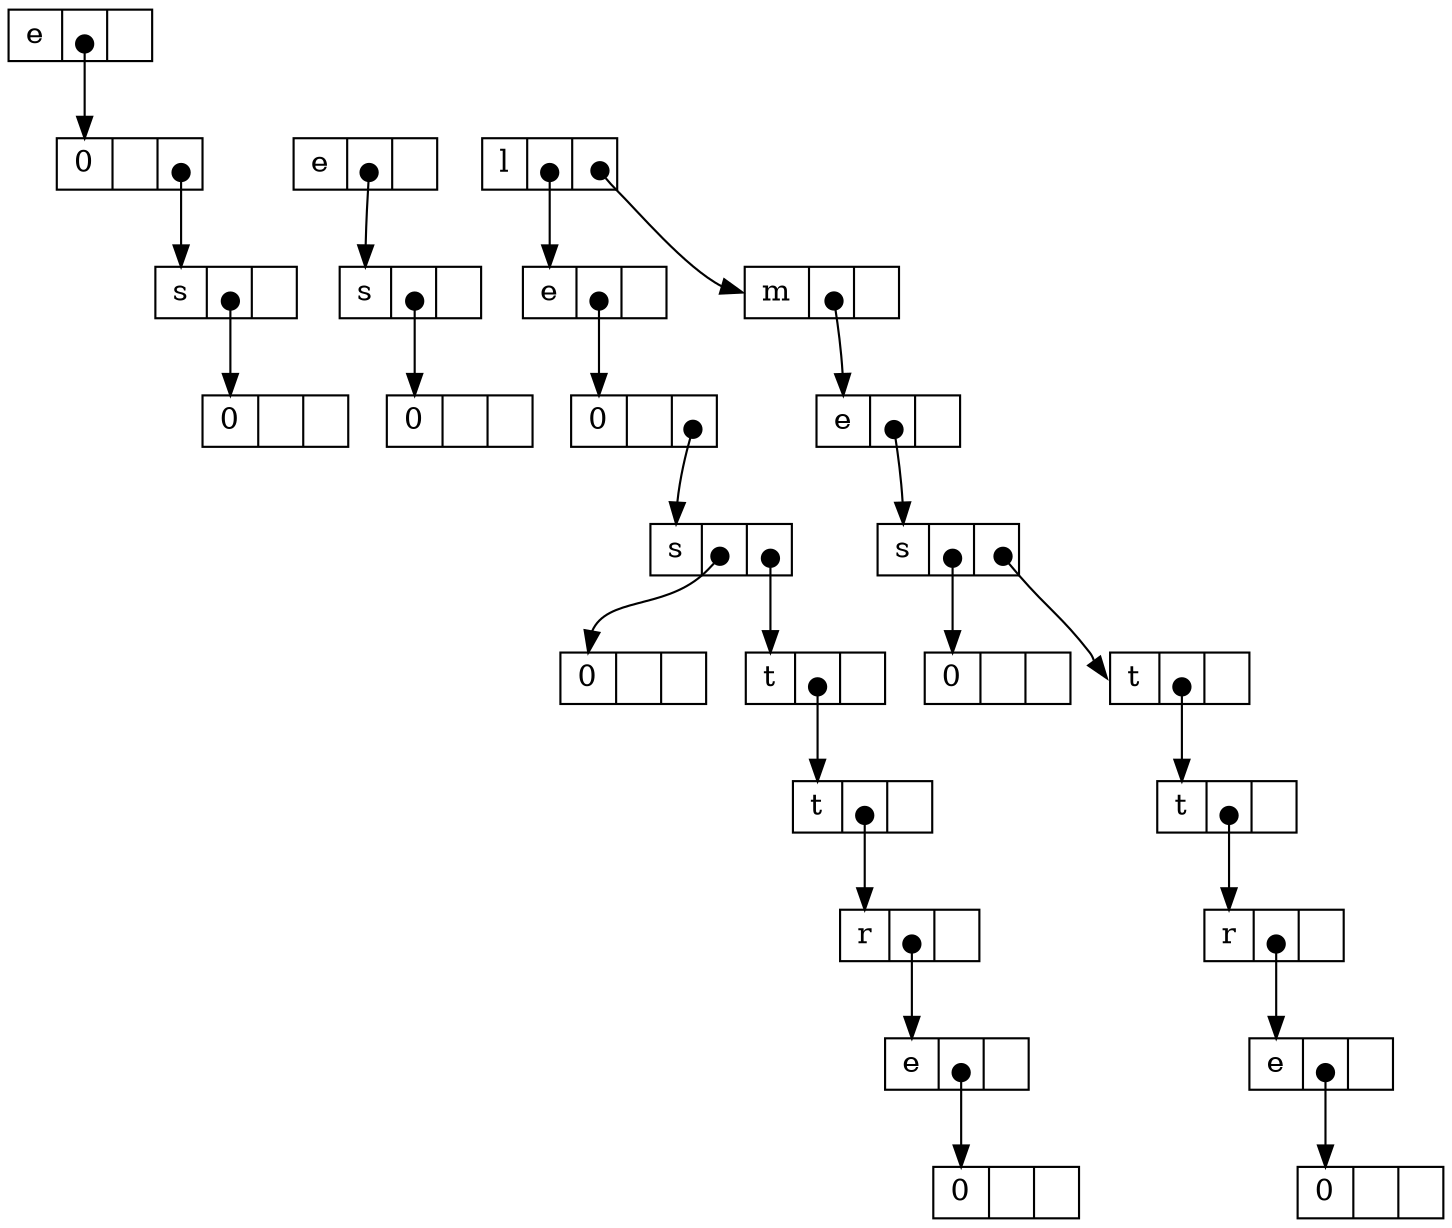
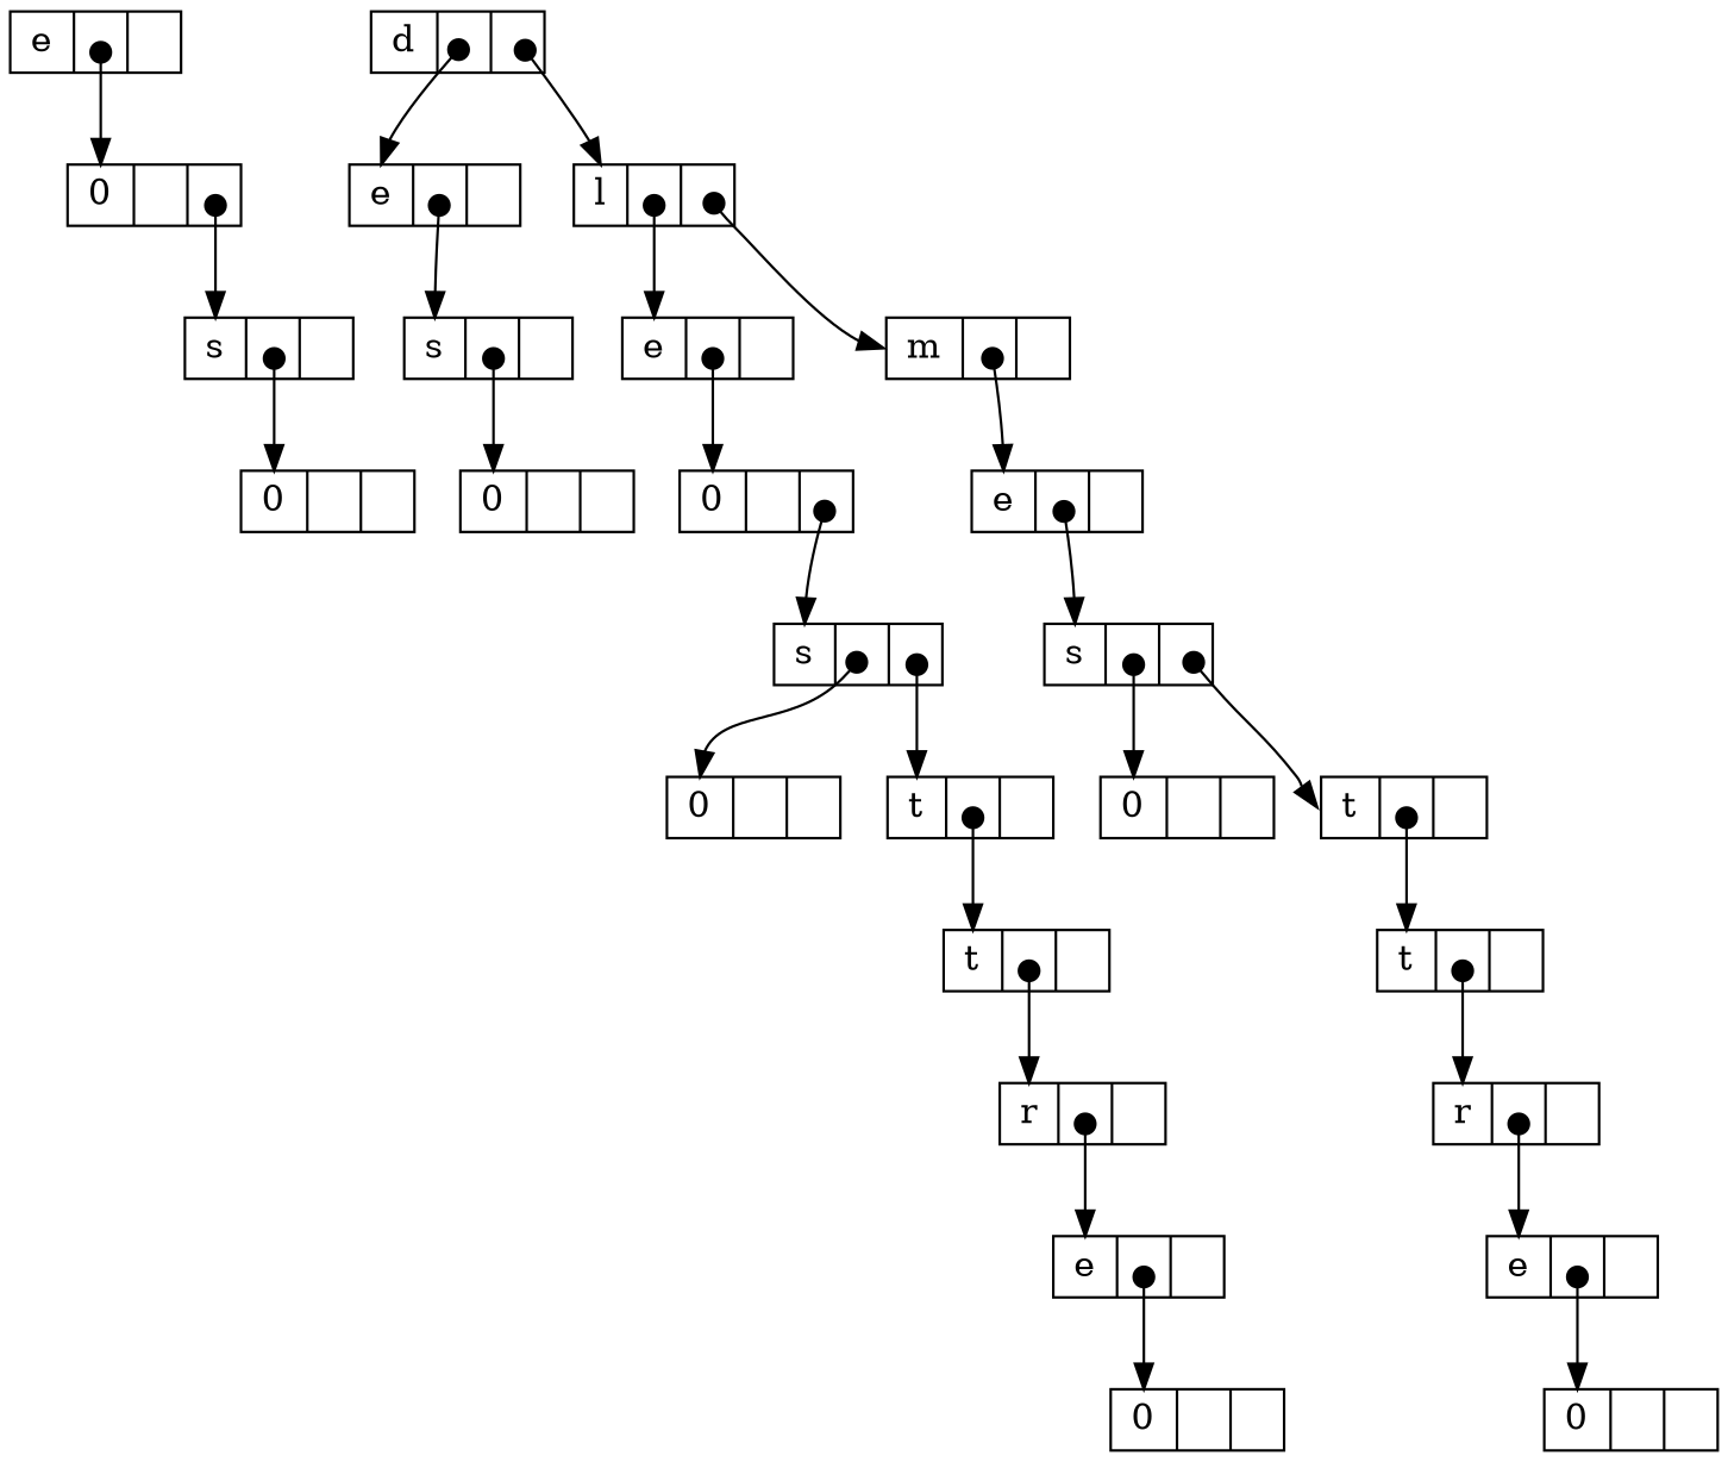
  digraph {
    node [shape=record]
    edge [arrowtail=dot dir=both headport=lettre tailclip=false tailport="gauche:c"]
    n1 [height=.1 label="<lettre> e | <gauche> | <droit>"]
    n2 [height=.1 label="<lettre> \0 | <gauche> | <droit>"]
+   n3 [height=.1 label="<lettre> d | <gauche> | <droit>"]
    n4 [height=.1 label="<lettre> e | <gauche> | <droit>"]
    n5 [height=.1 label="<lettre> l | <gauche> | <droit>"]
    n6 [height=.1 label="<lettre> s | <gauche> | <droit>"]
    n7 [height=.1 label="<lettre> \0 | <gauche> | <droit>"]
    n8 [height=.1 label="<lettre> s | <gauche> | <droit>"]
    n9 [height=.1 label="<lettre> e | <gauche> | <droit>"]
    n10 [height=.1 label="<lettre> m | <gauche> | <droit>"]
    n11 [height=.1 label="<lettre> \0 | <gauche> | <droit>"]
    n12 [height=.1 label="<lettre> \0 | <gauche> | <droit>"]
    n13 [height=.1 label="<lettre> e | <gauche> | <droit>"]
    n14 [height=.1 label="<lettre> s | <gauche> | <droit>"]
    n15 [height=.1 label="<lettre> \0 | <gauche> | <droit>"]
    n16 [height=.1 label="<lettre> t | <gauche> | <droit>"]
    n17 [height=.1 label="<lettre> t | <gauche> | <droit>"]
    n18 [height=.1 label="<lettre> r | <gauche> | <droit>"]
    n19 [height=.1 label="<lettre> e | <gauche> | <droit>"]
    n20 [height=.1 label="<lettre> \0 | <gauche> | <droit>"]
    n21 [height=.1 label="<lettre> s | <gauche> | <droit>"]
    n22 [height=.1 label="<lettre> \0 | <gauche> | <droit>"]
    n23 [height=.1 label="<lettre> t | <gauche> | <droit>"]
    n24 [height=.1 label="<lettre> t | <gauche> | <droit>"]
    n25 [height=.1 label="<lettre> r | <gauche> | <droit>"]
    n26 [height=.1 label="<lettre> e | <gauche> | <droit>"]
    n27 [height=.1 label="<lettre> \0 | <gauche> | <droit>"]
    n1 -> n2
    n2 -> n6 [tailport="droit:c"]
+   n3 -> n4
+   n3 -> n5 [tailport="droit:c"]
    n4 -> n8
    n5 -> n9
    n5 -> n10 [tailport="droit:c"]
    n6 -> n7
    n8 -> n11
    n9 -> n12
    n10 -> n13
    n12 -> n14 [tailport="droit:c"]
    n13 -> n21
    n14 -> n15
    n14 -> n16 [tailport="droit:c"]
    n16 -> n17
    n17 -> n18
    n18 -> n19
    n19 -> n20
    n21 -> n22
    n21 -> n23 [tailport="droit:c"]
    n23 -> n24
    n24 -> n25
    n25 -> n26
    n26 -> n27
  }
